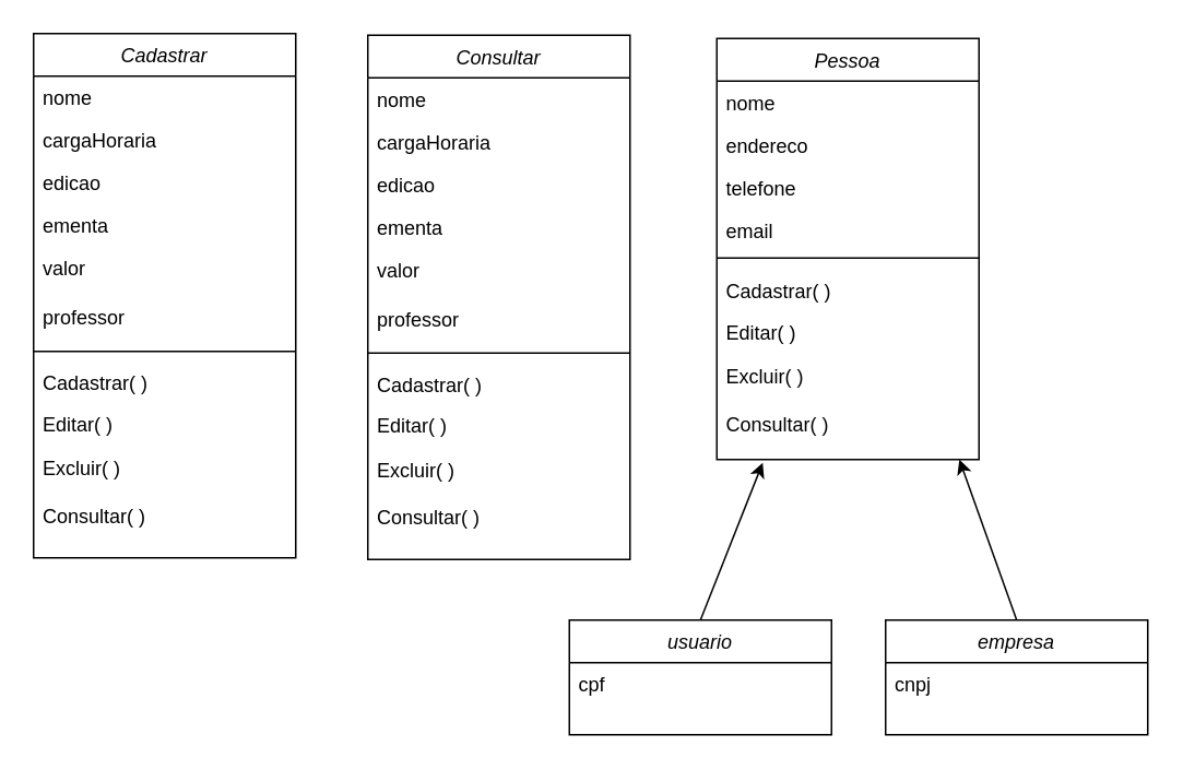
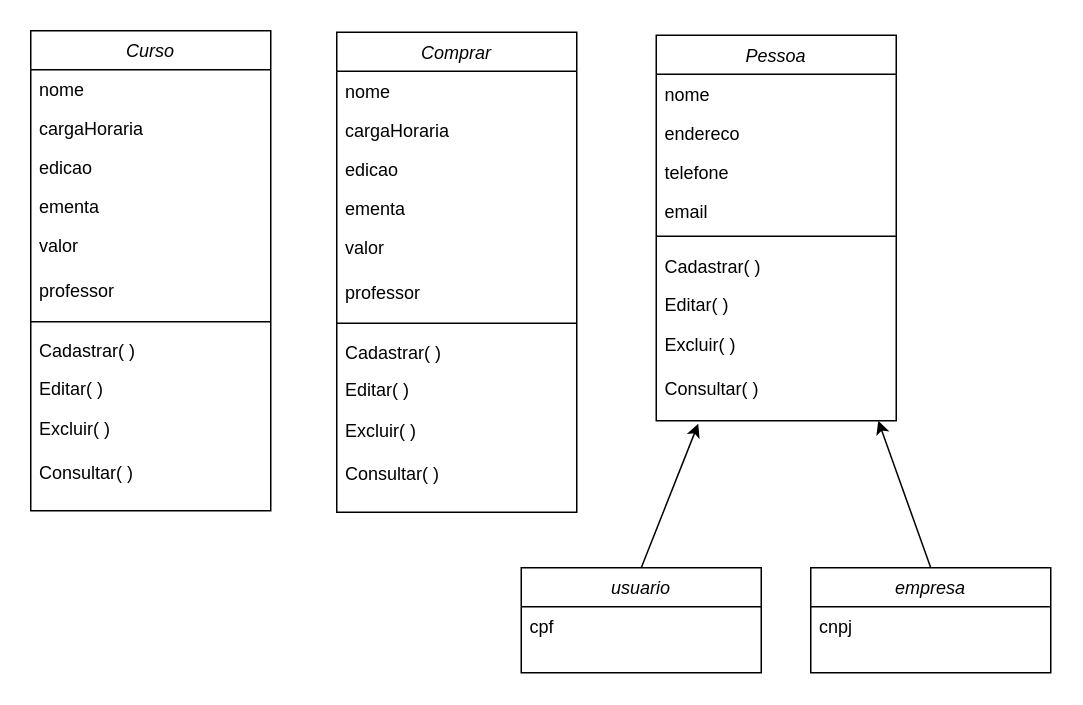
  <mxCell id="0" />
  <mxCell id="1" parent="0" />
- <mxCell id="2" value="Cadastrar" style="swimlane;fontStyle=2;align=center;verticalAlign=top;childLayout=stackLayout;horizontal=1;startSize=26;horizontalStack=0;resizeParent=1;resizeLast=0;collapsible=1;marginBottom=0;rounded=0;shadow=0;strokeWidth=1;" parent="1" vertex="1"><mxGeometry x="20" y="20" width="160" height="320" as="geometry"><mxRectangle x="230" y="140" width="160" height="26" as="alternateBounds" /></mxGeometry></mxCell>
+ <mxCell id="2" value="Curso" style="swimlane;fontStyle=2;align=center;verticalAlign=top;childLayout=stackLayout;horizontal=1;startSize=26;horizontalStack=0;resizeParent=1;resizeLast=0;collapsible=1;marginBottom=0;rounded=0;shadow=0;strokeWidth=1;" parent="1" vertex="1"><mxGeometry x="20" y="20" width="160" height="320" as="geometry"><mxRectangle x="230" y="140" width="160" height="26" as="alternateBounds" /></mxGeometry></mxCell>
  <mxCell id="3" value="nome" style="text;align=left;verticalAlign=top;spacingLeft=4;spacingRight=4;overflow=hidden;rotatable=0;points=[[0,0.5],[1,0.5]];portConstraint=eastwest;" parent="2" vertex="1"><mxGeometry y="26" width="160" height="26" as="geometry" /></mxCell>
  <mxCell id="4" value="cargaHoraria" style="text;align=left;verticalAlign=top;spacingLeft=4;spacingRight=4;overflow=hidden;rotatable=0;points=[[0,0.5],[1,0.5]];portConstraint=eastwest;rounded=0;shadow=0;html=0;" parent="2" vertex="1"><mxGeometry y="52" width="160" height="26" as="geometry" /></mxCell>
  <mxCell id="5" value="edicao" style="text;align=left;verticalAlign=top;spacingLeft=4;spacingRight=4;overflow=hidden;rotatable=0;points=[[0,0.5],[1,0.5]];portConstraint=eastwest;rounded=0;shadow=0;html=0;" parent="2" vertex="1"><mxGeometry y="78" width="160" height="26" as="geometry" /></mxCell>
  <mxCell id="6" value="ementa" style="text;align=left;verticalAlign=top;spacingLeft=4;spacingRight=4;overflow=hidden;rotatable=0;points=[[0,0.5],[1,0.5]];portConstraint=eastwest;strokeWidth=0;" parent="2" vertex="1"><mxGeometry y="104" width="160" height="26" as="geometry" /></mxCell>
  <mxCell id="7" value="valor" style="text;align=left;verticalAlign=top;spacingLeft=4;spacingRight=4;overflow=hidden;rotatable=0;points=[[0,0.5],[1,0.5]];portConstraint=eastwest;strokeWidth=0;" vertex="1" parent="2"><mxGeometry y="130" width="160" height="30" as="geometry" /></mxCell>
  <mxCell id="8" value="professor" style="text;align=left;verticalAlign=top;spacingLeft=4;spacingRight=4;overflow=hidden;rotatable=0;points=[[0,0.5],[1,0.5]];portConstraint=eastwest;strokeWidth=1;" vertex="1" parent="2"><mxGeometry y="160" width="160" height="30" as="geometry" /></mxCell>
  <mxCell id="9" value="" style="line;html=1;strokeWidth=1;align=left;verticalAlign=middle;spacingTop=-1;spacingLeft=3;spacingRight=3;rotatable=0;labelPosition=right;points=[];portConstraint=eastwest;" vertex="1" parent="2"><mxGeometry y="190" width="160" height="8" as="geometry" /></mxCell>
  <mxCell id="10" value="Cadastrar( )" style="text;align=left;verticalAlign=top;spacingLeft=4;spacingRight=4;overflow=hidden;rotatable=0;points=[[0,0.5],[1,0.5]];portConstraint=eastwest;strokeWidth=1;" vertex="1" parent="1"><mxGeometry x="20" y="220" width="160" height="30" as="geometry" /></mxCell>
  <mxCell id="11" value="Editar( )" style="text;align=left;verticalAlign=top;spacingLeft=4;spacingRight=4;overflow=hidden;rotatable=0;points=[[0,0.5],[1,0.5]];portConstraint=eastwest;strokeWidth=1;" vertex="1" parent="1"><mxGeometry x="20" y="245" width="160" height="30" as="geometry" /></mxCell>
  <mxCell id="12" value="Excluir( )" style="text;align=left;verticalAlign=top;spacingLeft=4;spacingRight=4;overflow=hidden;rotatable=0;points=[[0,0.5],[1,0.5]];portConstraint=eastwest;strokeWidth=1;" vertex="1" parent="1"><mxGeometry x="20" y="272" width="160" height="30" as="geometry" /></mxCell>
  <mxCell id="13" value="Consultar( )" style="text;align=left;verticalAlign=top;spacingLeft=4;spacingRight=4;overflow=hidden;rotatable=0;points=[[0,0.5],[1,0.5]];portConstraint=eastwest;strokeWidth=1;" vertex="1" parent="1"><mxGeometry x="20" y="301" width="160" height="30" as="geometry" /></mxCell>
- <mxCell id="14" value="Consultar" style="swimlane;fontStyle=2;align=center;verticalAlign=top;childLayout=stackLayout;horizontal=1;startSize=26;horizontalStack=0;resizeParent=1;resizeLast=0;collapsible=1;marginBottom=0;rounded=0;shadow=0;strokeWidth=1;" vertex="1" parent="1"><mxGeometry x="224" y="21" width="160" height="320" as="geometry"><mxRectangle x="230" y="140" width="160" height="26" as="alternateBounds" /></mxGeometry></mxCell>
+ <mxCell id="14" value="Comprar" style="swimlane;fontStyle=2;align=center;verticalAlign=top;childLayout=stackLayout;horizontal=1;startSize=26;horizontalStack=0;resizeParent=1;resizeLast=0;collapsible=1;marginBottom=0;rounded=0;shadow=0;strokeWidth=1;" vertex="1" parent="1"><mxGeometry x="224" y="21" width="160" height="320" as="geometry"><mxRectangle x="230" y="140" width="160" height="26" as="alternateBounds" /></mxGeometry></mxCell>
  <mxCell id="15" value="nome" style="text;align=left;verticalAlign=top;spacingLeft=4;spacingRight=4;overflow=hidden;rotatable=0;points=[[0,0.5],[1,0.5]];portConstraint=eastwest;" vertex="1" parent="14"><mxGeometry y="26" width="160" height="26" as="geometry" /></mxCell>
  <mxCell id="16" value="cargaHoraria" style="text;align=left;verticalAlign=top;spacingLeft=4;spacingRight=4;overflow=hidden;rotatable=0;points=[[0,0.5],[1,0.5]];portConstraint=eastwest;rounded=0;shadow=0;html=0;" vertex="1" parent="14"><mxGeometry y="52" width="160" height="26" as="geometry" /></mxCell>
  <mxCell id="17" value="edicao" style="text;align=left;verticalAlign=top;spacingLeft=4;spacingRight=4;overflow=hidden;rotatable=0;points=[[0,0.5],[1,0.5]];portConstraint=eastwest;rounded=0;shadow=0;html=0;" vertex="1" parent="14"><mxGeometry y="78" width="160" height="26" as="geometry" /></mxCell>
  <mxCell id="18" value="ementa" style="text;align=left;verticalAlign=top;spacingLeft=4;spacingRight=4;overflow=hidden;rotatable=0;points=[[0,0.5],[1,0.5]];portConstraint=eastwest;strokeWidth=0;" vertex="1" parent="14"><mxGeometry y="104" width="160" height="26" as="geometry" /></mxCell>
  <mxCell id="19" value="valor" style="text;align=left;verticalAlign=top;spacingLeft=4;spacingRight=4;overflow=hidden;rotatable=0;points=[[0,0.5],[1,0.5]];portConstraint=eastwest;strokeWidth=0;" vertex="1" parent="14"><mxGeometry y="130" width="160" height="30" as="geometry" /></mxCell>
  <mxCell id="20" value="professor" style="text;align=left;verticalAlign=top;spacingLeft=4;spacingRight=4;overflow=hidden;rotatable=0;points=[[0,0.5],[1,0.5]];portConstraint=eastwest;strokeWidth=1;" vertex="1" parent="14"><mxGeometry y="160" width="160" height="30" as="geometry" /></mxCell>
  <mxCell id="21" value="" style="line;html=1;strokeWidth=1;align=left;verticalAlign=middle;spacingTop=-1;spacingLeft=3;spacingRight=3;rotatable=0;labelPosition=right;points=[];portConstraint=eastwest;" vertex="1" parent="14"><mxGeometry y="190" width="160" height="8" as="geometry" /></mxCell>
  <mxCell id="22" value="Cadastrar( )" style="text;align=left;verticalAlign=top;spacingLeft=4;spacingRight=4;overflow=hidden;rotatable=0;points=[[0,0.5],[1,0.5]];portConstraint=eastwest;strokeWidth=1;" vertex="1" parent="1"><mxGeometry x="224" y="221" width="160" height="30" as="geometry" /></mxCell>
  <mxCell id="23" value="Editar( )" style="text;align=left;verticalAlign=top;spacingLeft=4;spacingRight=4;overflow=hidden;rotatable=0;points=[[0,0.5],[1,0.5]];portConstraint=eastwest;strokeWidth=1;" vertex="1" parent="1"><mxGeometry x="224" y="246" width="160" height="30" as="geometry" /></mxCell>
  <mxCell id="24" value="Excluir( )" style="text;align=left;verticalAlign=top;spacingLeft=4;spacingRight=4;overflow=hidden;rotatable=0;points=[[0,0.5],[1,0.5]];portConstraint=eastwest;strokeWidth=1;" vertex="1" parent="1"><mxGeometry x="224" y="273" width="160" height="30" as="geometry" /></mxCell>
  <mxCell id="25" value="Consultar( )" style="text;align=left;verticalAlign=top;spacingLeft=4;spacingRight=4;overflow=hidden;rotatable=0;points=[[0,0.5],[1,0.5]];portConstraint=eastwest;strokeWidth=1;" vertex="1" parent="1"><mxGeometry x="224" y="302" width="160" height="30" as="geometry" /></mxCell>
  <mxCell id="26" value="Pessoa" style="swimlane;fontStyle=2;align=center;verticalAlign=top;childLayout=stackLayout;horizontal=1;startSize=26;horizontalStack=0;resizeParent=1;resizeLast=0;collapsible=1;marginBottom=0;rounded=0;shadow=0;strokeWidth=1;" vertex="1" parent="1"><mxGeometry x="437" y="23" width="160" height="257" as="geometry"><mxRectangle x="230" y="140" width="160" height="26" as="alternateBounds" /></mxGeometry></mxCell>
  <mxCell id="27" value="nome" style="text;align=left;verticalAlign=top;spacingLeft=4;spacingRight=4;overflow=hidden;rotatable=0;points=[[0,0.5],[1,0.5]];portConstraint=eastwest;" vertex="1" parent="26"><mxGeometry y="26" width="160" height="26" as="geometry" /></mxCell>
  <mxCell id="28" value="endereco" style="text;align=left;verticalAlign=top;spacingLeft=4;spacingRight=4;overflow=hidden;rotatable=0;points=[[0,0.5],[1,0.5]];portConstraint=eastwest;rounded=0;shadow=0;html=0;" vertex="1" parent="26"><mxGeometry y="52" width="160" height="26" as="geometry" /></mxCell>
  <mxCell id="29" value="telefone" style="text;align=left;verticalAlign=top;spacingLeft=4;spacingRight=4;overflow=hidden;rotatable=0;points=[[0,0.5],[1,0.5]];portConstraint=eastwest;rounded=0;shadow=0;html=0;" vertex="1" parent="26"><mxGeometry y="78" width="160" height="26" as="geometry" /></mxCell>
  <mxCell id="30" value="email" style="text;align=left;verticalAlign=top;spacingLeft=4;spacingRight=4;overflow=hidden;rotatable=0;points=[[0,0.5],[1,0.5]];portConstraint=eastwest;strokeWidth=0;" vertex="1" parent="26"><mxGeometry y="104" width="160" height="26" as="geometry" /></mxCell>
  <mxCell id="31" value="" style="line;html=1;strokeWidth=1;align=left;verticalAlign=middle;spacingTop=-1;spacingLeft=3;spacingRight=3;rotatable=0;labelPosition=right;points=[];portConstraint=eastwest;" vertex="1" parent="26"><mxGeometry y="130" width="160" height="8" as="geometry" /></mxCell>
  <mxCell id="32" value="Cadastrar( )" style="text;align=left;verticalAlign=top;spacingLeft=4;spacingRight=4;overflow=hidden;rotatable=0;points=[[0,0.5],[1,0.5]];portConstraint=eastwest;strokeWidth=1;" vertex="1" parent="1"><mxGeometry x="437" y="164" width="160" height="30" as="geometry" /></mxCell>
  <mxCell id="33" value="Editar( )" style="text;align=left;verticalAlign=top;spacingLeft=4;spacingRight=4;overflow=hidden;rotatable=0;points=[[0,0.5],[1,0.5]];portConstraint=eastwest;strokeWidth=1;" vertex="1" parent="1"><mxGeometry x="437" y="189" width="160" height="30" as="geometry" /></mxCell>
  <mxCell id="34" value="Excluir( )" style="text;align=left;verticalAlign=top;spacingLeft=4;spacingRight=4;overflow=hidden;rotatable=0;points=[[0,0.5],[1,0.5]];portConstraint=eastwest;strokeWidth=1;" vertex="1" parent="1"><mxGeometry x="437" y="216" width="160" height="30" as="geometry" /></mxCell>
  <mxCell id="35" value="Consultar( )" style="text;align=left;verticalAlign=top;spacingLeft=4;spacingRight=4;overflow=hidden;rotatable=0;points=[[0,0.5],[1,0.5]];portConstraint=eastwest;strokeWidth=1;" vertex="1" parent="1"><mxGeometry x="437" y="245" width="160" height="30" as="geometry" /></mxCell>
  <mxCell id="36" value="empresa" style="swimlane;fontStyle=2;align=center;verticalAlign=top;childLayout=stackLayout;horizontal=1;startSize=26;horizontalStack=0;resizeParent=1;resizeLast=0;collapsible=1;marginBottom=0;rounded=0;shadow=0;strokeWidth=1;" vertex="1" parent="1"><mxGeometry x="540" y="378" width="160" height="70" as="geometry"><mxRectangle x="230" y="140" width="160" height="26" as="alternateBounds" /></mxGeometry></mxCell>
  <mxCell id="37" value="cnpj" style="text;align=left;verticalAlign=top;spacingLeft=4;spacingRight=4;overflow=hidden;rotatable=0;points=[[0,0.5],[1,0.5]];portConstraint=eastwest;" vertex="1" parent="36"><mxGeometry y="26" width="160" height="26" as="geometry" /></mxCell>
  <mxCell id="38" value="" style="endArrow=classic;html=1;rounded=0;exitX=0.5;exitY=0;exitDx=0;exitDy=0;" edge="1" parent="1" source="36"><mxGeometry width="50" height="50" relative="1" as="geometry"><mxPoint x="545" y="326" as="sourcePoint" /><mxPoint x="585" y="280" as="targetPoint" /></mxGeometry></mxCell>
  <mxCell id="39" value="usuario" style="swimlane;fontStyle=2;align=center;verticalAlign=top;childLayout=stackLayout;horizontal=1;startSize=26;horizontalStack=0;resizeParent=1;resizeLast=0;collapsible=1;marginBottom=0;rounded=0;shadow=0;strokeWidth=1;" vertex="1" parent="1"><mxGeometry x="347" y="378" width="160" height="70" as="geometry"><mxRectangle x="230" y="140" width="160" height="26" as="alternateBounds" /></mxGeometry></mxCell>
  <mxCell id="40" value="cpf" style="text;align=left;verticalAlign=top;spacingLeft=4;spacingRight=4;overflow=hidden;rotatable=0;points=[[0,0.5],[1,0.5]];portConstraint=eastwest;" vertex="1" parent="39"><mxGeometry y="26" width="160" height="26" as="geometry" /></mxCell>
  <mxCell id="41" value="" style="endArrow=classic;html=1;rounded=0;exitX=0.5;exitY=0;exitDx=0;exitDy=0;entryX=0.175;entryY=1.233;entryDx=0;entryDy=0;entryPerimeter=0;" edge="1" parent="1" source="39" target="35"><mxGeometry width="50" height="50" relative="1" as="geometry"><mxPoint x="500" y="312" as="sourcePoint" /><mxPoint x="442" y="282" as="targetPoint" /></mxGeometry></mxCell>
